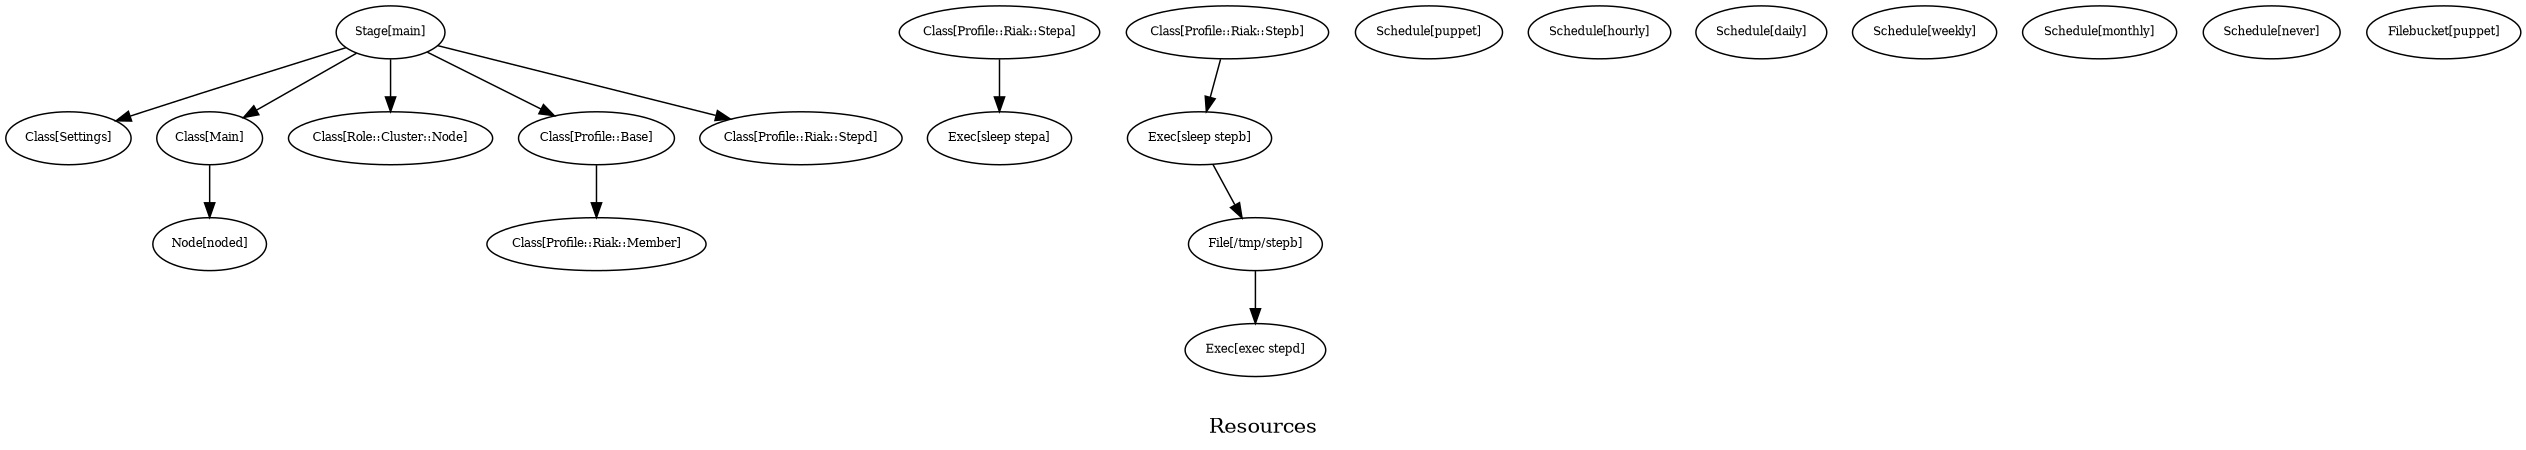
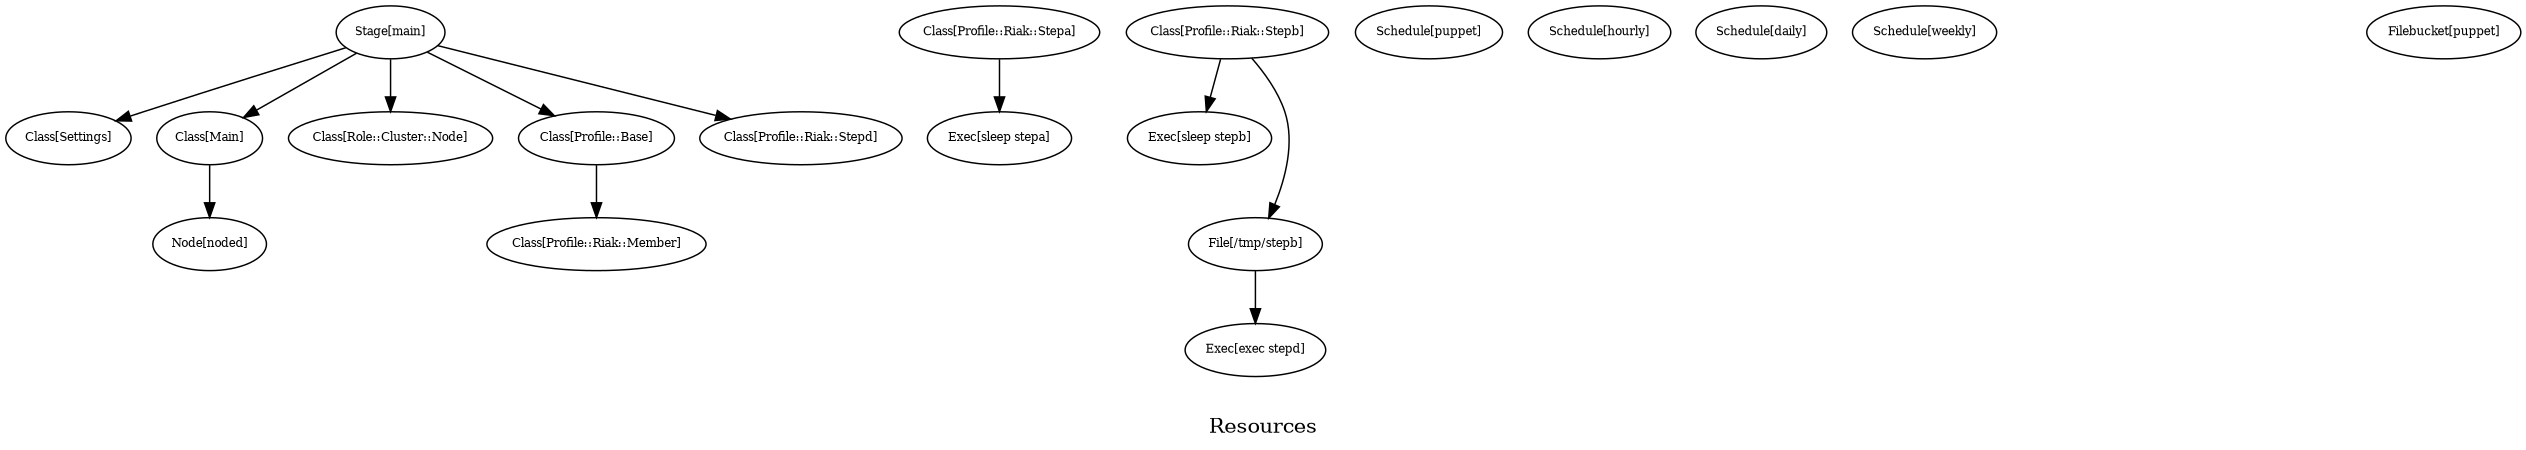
  digraph {
    label=Resources
    node [fontsize=8]
    edge [fontsize=8]
    n1 [label="Stage[main]"]
    n2 [label="Class[Settings]"]
    n3 [label="Class[Main]"]
    n4 [label="Class[Role::Cluster::Node]"]
    n5 [label="Class[Profile::Base]"]
    n6 [label="Class[Profile::Riak::Stepd]"]
    n7 [label="Node[noded]"]
    n8 [label="Class[Profile::Riak::Member]"]
    n9 [label="Class[Profile::Riak::Stepa]"]
    n10 [label="Exec[sleep stepa]"]
    n11 [label="Class[Profile::Riak::Stepb]"]
    n12 [label="Exec[sleep stepb]"]
    n13 [label="File[/tmp/stepb]"]
    n14 [label="Exec[exec stepd]"]
    n15 [label="Schedule[puppet]"]
    n16 [label="Schedule[hourly]"]
    n17 [label="Schedule[daily]"]
    n18 [label="Schedule[weekly]"]
-   n19 [label="Schedule[monthly]"]
-   n20 [label="Schedule[never]"]
    n21 [label="Filebucket[puppet]"]
    n1 -> n2
    n1 -> n3
    n1 -> n4
    n1 -> n5
    n1 -> n6
    n3 -> n7
    n5 -> n8
    n9 -> n10
    n11 -> n12
-   n12 -> n13
+   n11 -> n13
    n13 -> n14
  }
